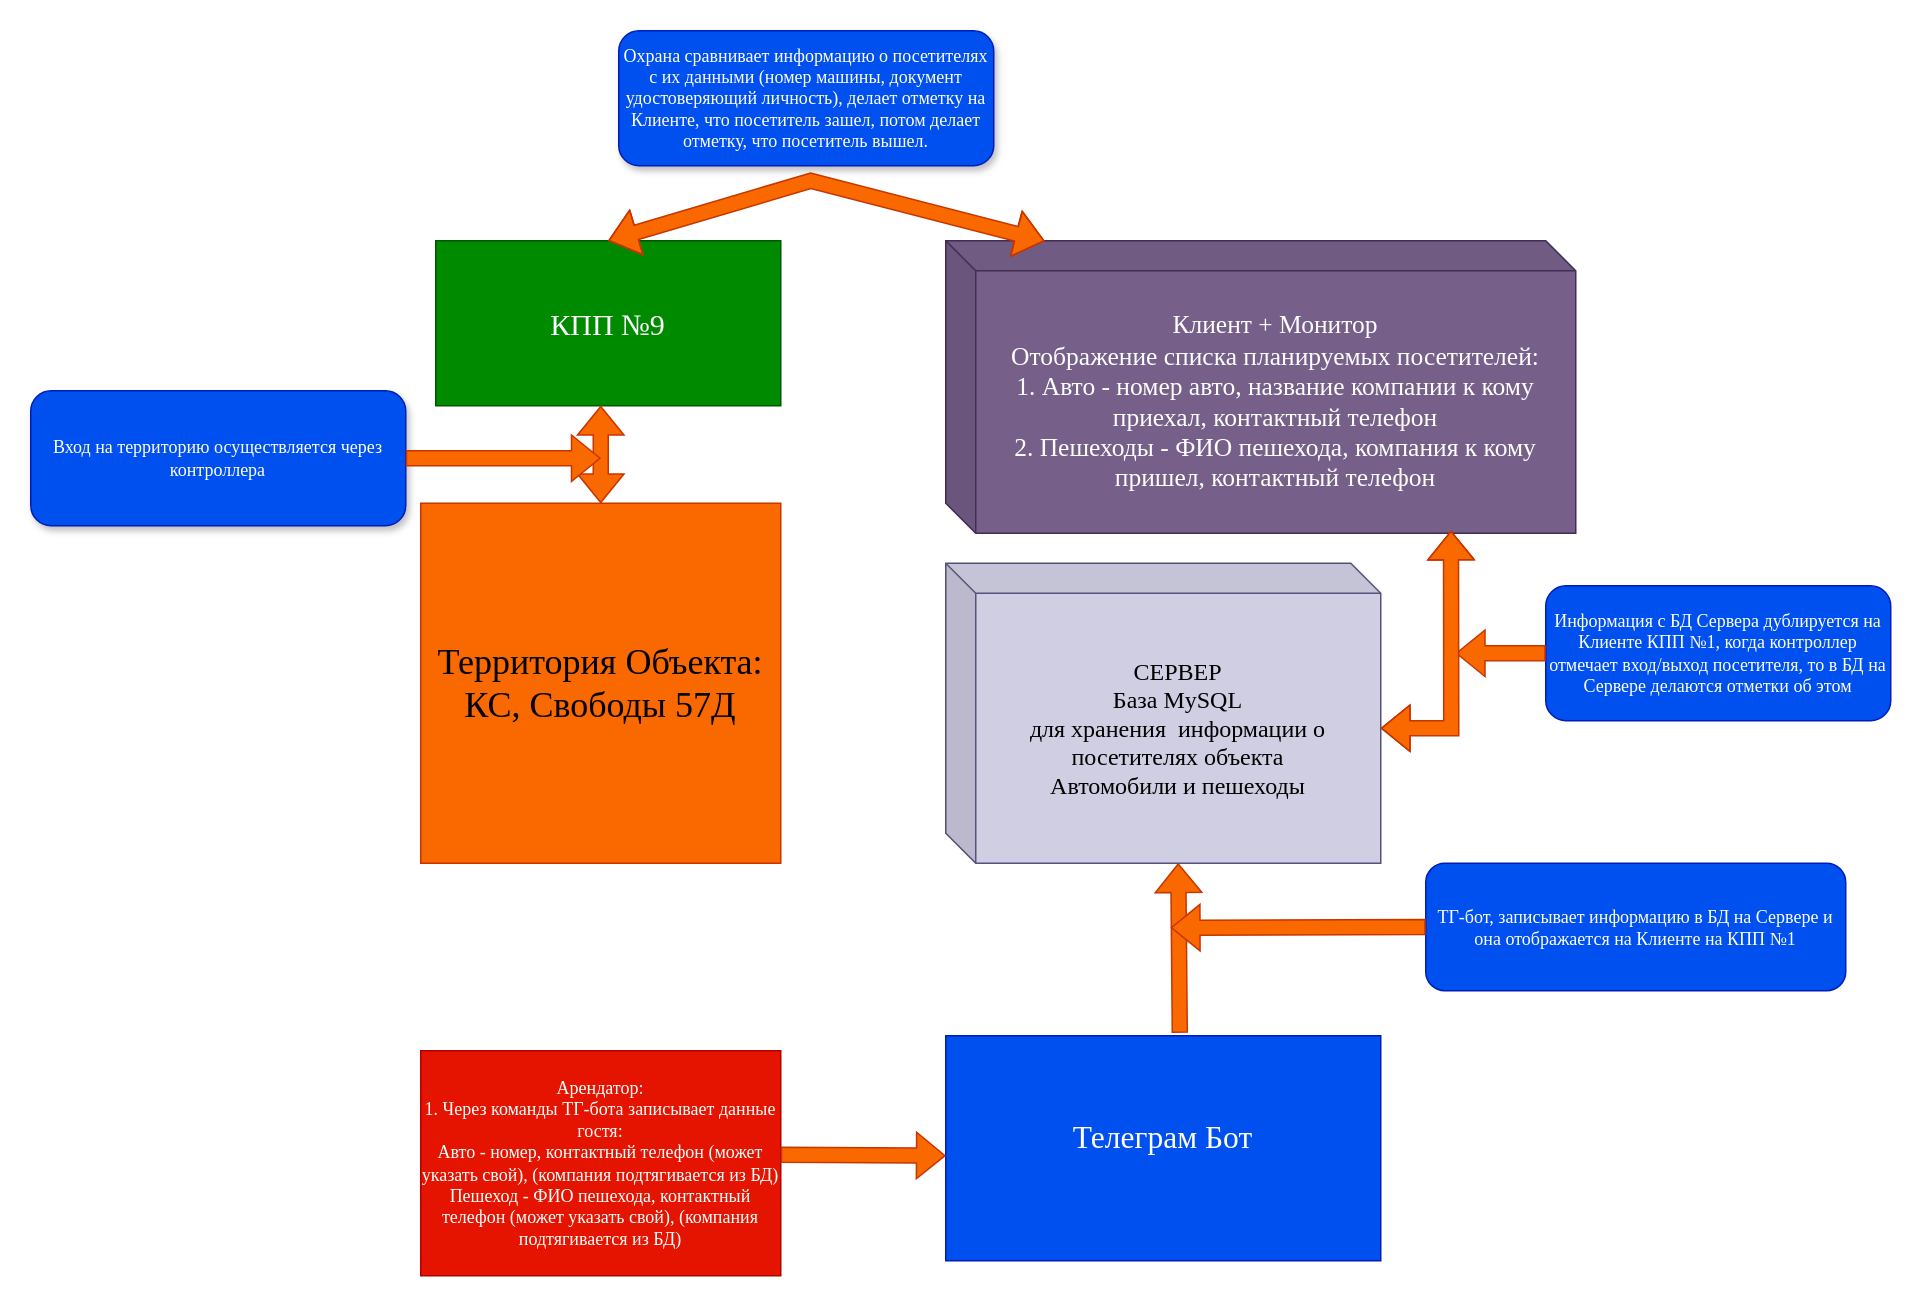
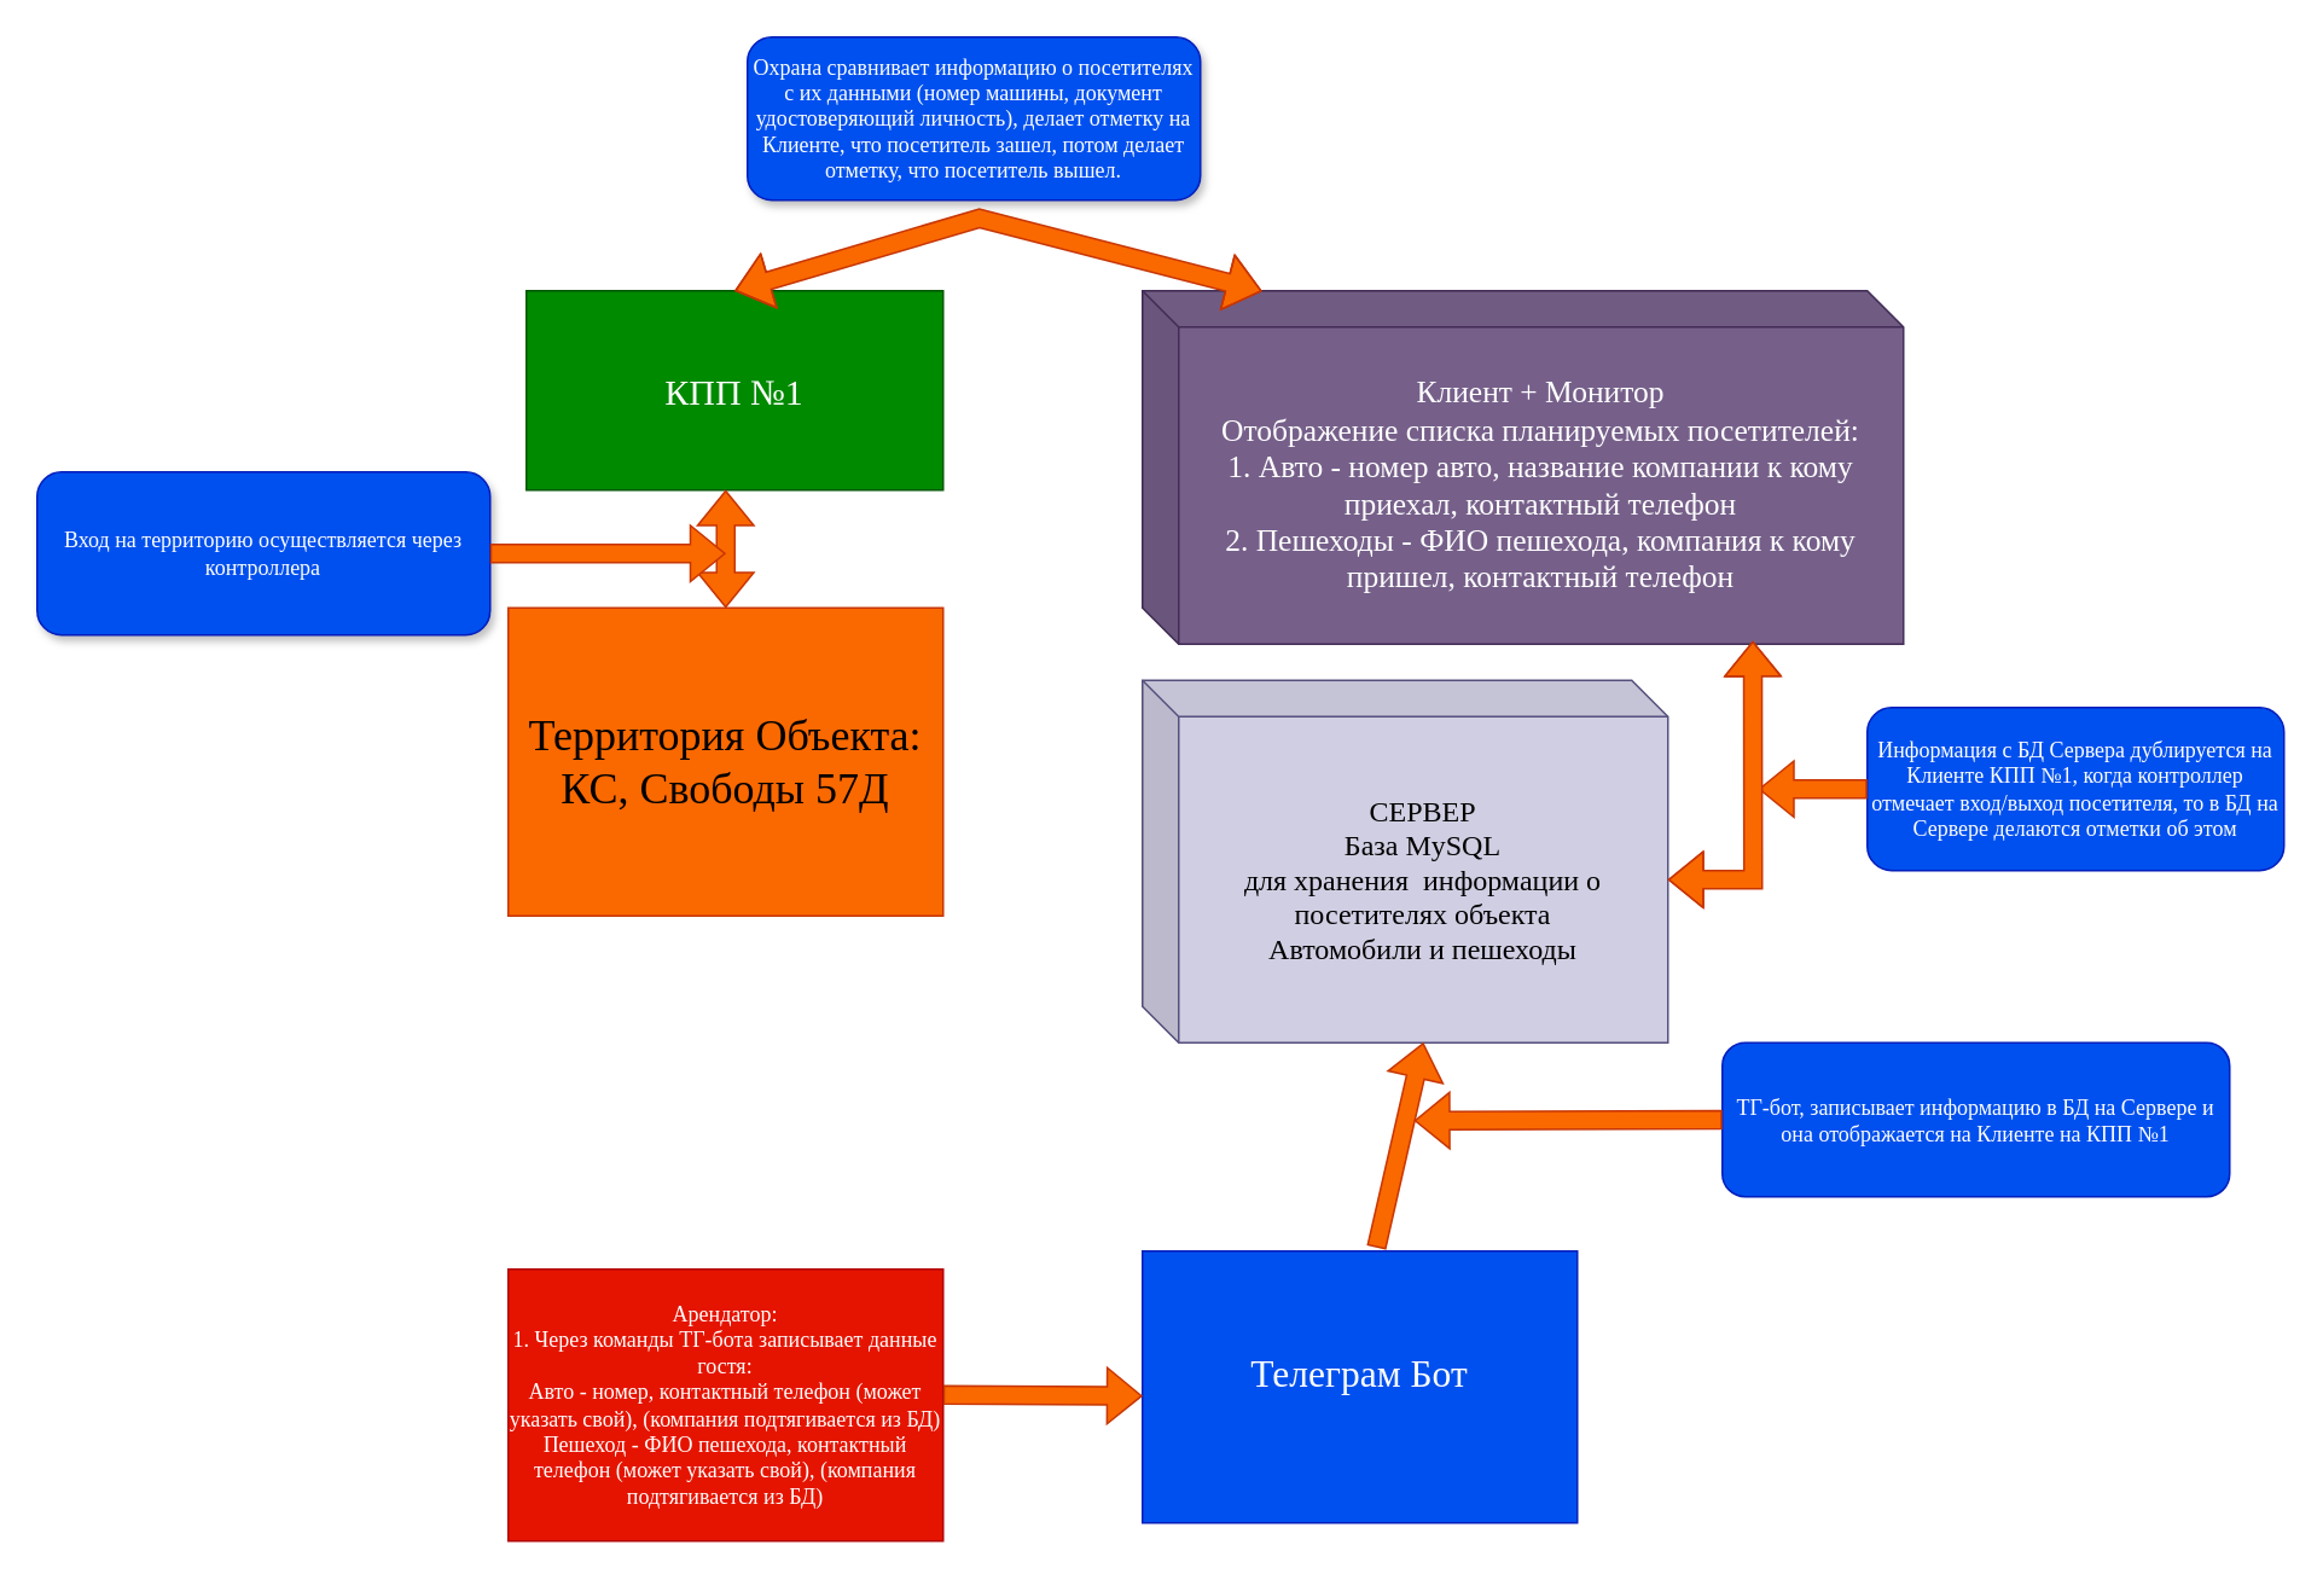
  <mxCell id="0" />
  <mxCell id="1" parent="0" />
- <mxCell id="2" value="&lt;font face=&quot;Comic Sans MS&quot; style=&quot;font-size: 24px;&quot;&gt;Территория Объекта: КС, Свободы 57Д&lt;/font&gt;" style="whiteSpace=wrap;html=1;aspect=fixed;fillColor=#fa6800;fontColor=#000000;strokeColor=#C73500;" vertex="1" parent="1"><mxGeometry x="280" y="335" width="240" height="240" as="geometry" /></mxCell>
+ <mxCell id="2" value="&lt;font face=&quot;Comic Sans MS&quot; style=&quot;font-size: 24px;&quot;&gt;Территория Объекта: КС, Свободы 57Д&lt;/font&gt;" style="whiteSpace=wrap;html=1;aspect=fixed;fillColor=#fa6800;fontColor=#000000;strokeColor=#C73500;" vertex="1" parent="1"><mxGeometry x="280" y="335" width="240" height="170" as="geometry" /></mxCell>
  <mxCell id="3" value="&lt;font face=&quot;Comic Sans MS&quot; style=&quot;font-size: 16px;&quot;&gt;СЕРВЕР&lt;/font&gt;&lt;div&gt;&lt;font face=&quot;Comic Sans MS&quot; style=&quot;font-size: 16px;&quot;&gt;База MySQL&lt;/font&gt;&lt;/div&gt;&lt;div&gt;&lt;font face=&quot;Comic Sans MS&quot; style=&quot;font-size: 16px;&quot;&gt;для хранения&amp;nbsp; информации о посетителях объекта&lt;/font&gt;&lt;/div&gt;&lt;div&gt;&lt;font face=&quot;Comic Sans MS&quot; style=&quot;font-size: 16px;&quot;&gt;Автомобили и пешеходы&lt;/font&gt;&lt;/div&gt;" style="shape=cube;whiteSpace=wrap;html=1;boundedLbl=1;backgroundOutline=1;darkOpacity=0.05;darkOpacity2=0.1;size=20;fillColor=#d0cee2;strokeColor=#56517e;" vertex="1" parent="1"><mxGeometry x="630" y="375" width="290" height="200" as="geometry" /></mxCell>
  <mxCell id="4" value="&lt;font face=&quot;Comic Sans MS&quot; style=&quot;font-size: 17px;&quot;&gt;Клиент + Монитор&lt;/font&gt;&lt;div&gt;&lt;font face=&quot;Comic Sans MS&quot; style=&quot;font-size: 17px;&quot;&gt;Отображение списка планируемых посетителей:&lt;/font&gt;&lt;/div&gt;&lt;div&gt;&lt;font face=&quot;Comic Sans MS&quot; style=&quot;font-size: 17px;&quot;&gt;1. Авто - номер авто, название компании к кому приехал, контактный телефон&lt;/font&gt;&lt;/div&gt;&lt;div&gt;&lt;font face=&quot;Comic Sans MS&quot; style=&quot;font-size: 17px;&quot;&gt;2. Пешеходы - ФИО пешехода, компания к кому пришел, контактный телефон&lt;/font&gt;&lt;/div&gt;" style="shape=cube;whiteSpace=wrap;html=1;boundedLbl=1;backgroundOutline=1;darkOpacity=0.05;darkOpacity2=0.1;fillColor=#76608a;fontColor=#ffffff;strokeColor=#432D57;" vertex="1" parent="1"><mxGeometry x="630" y="160" width="420" height="195" as="geometry" /></mxCell>
  <mxCell id="5" value="&lt;font face=&quot;Comic Sans MS&quot;&gt;Арендатор:&lt;/font&gt;&lt;div&gt;&lt;font face=&quot;Comic Sans MS&quot;&gt;1. Через команды ТГ-бота записывает данные гостя:&lt;/font&gt;&lt;/div&gt;&lt;div&gt;&lt;font face=&quot;Comic Sans MS&quot;&gt;Авто - номер, контактный телефон (может указать свой), (компания подтягивается из БД)&lt;/font&gt;&lt;/div&gt;&lt;div&gt;&lt;font face=&quot;Comic Sans MS&quot;&gt;Пешеход - ФИО пешехода, контактный телефон (может указать свой), (компания подтягивается из БД)&lt;/font&gt;&lt;/div&gt;" style="rounded=0;whiteSpace=wrap;html=1;fillColor=#e51400;fontColor=#ffffff;strokeColor=#B20000;" vertex="1" parent="1"><mxGeometry x="280" y="700" width="240" height="150" as="geometry" /></mxCell>
  <mxCell id="6" value="ТГ-бот, записывает информацию в БД на Сервере и она отображается на Клиенте на КПП №1" style="rounded=1;whiteSpace=wrap;html=1;fillColor=#0050ef;fontColor=#ffffff;strokeColor=#001DBC;fontFamily=Comic Sans MS;" vertex="1" parent="1"><mxGeometry x="950" y="575" width="280" height="85" as="geometry" /></mxCell>
- <mxCell id="7" value="&lt;font face=&quot;Comic Sans MS&quot; style=&quot;font-size: 21px;&quot;&gt;Телеграм Бот&lt;/font&gt;&lt;div&gt;&lt;br&gt;&lt;/div&gt;" style="rounded=0;whiteSpace=wrap;html=1;fillColor=#0050ef;strokeColor=#001DBC;fontColor=#ffffff;" vertex="1" parent="1"><mxGeometry x="630" y="690" width="290" height="150" as="geometry" /></mxCell>
+ <mxCell id="7" value="&lt;font face=&quot;Comic Sans MS&quot; style=&quot;font-size: 21px;&quot;&gt;Телеграм Бот&lt;/font&gt;&lt;div&gt;&lt;br&gt;&lt;/div&gt;" style="rounded=0;whiteSpace=wrap;html=1;fillColor=#0050ef;strokeColor=#001DBC;fontColor=#ffffff;" vertex="1" parent="1"><mxGeometry x="630" y="690" width="240" height="150" as="geometry" /></mxCell>
  <mxCell id="8" value="" style="shape=flexArrow;endArrow=classic;html=1;rounded=0;exitX=1;exitY=0.462;exitDx=0;exitDy=0;fillColor=#fa6800;strokeColor=#C73500;exitPerimeter=0;entryX=0;entryY=0.533;entryDx=0;entryDy=0;entryPerimeter=0;" edge="1" parent="1" source="5" target="7"><mxGeometry width="50" height="50" relative="1" as="geometry"><mxPoint x="720" y="520" as="sourcePoint" /><mxPoint x="630" y="760" as="targetPoint" /></mxGeometry></mxCell>
  <mxCell id="9" value="" style="shape=flexArrow;endArrow=classic;html=1;rounded=0;entryX=0;entryY=0;entryDx=155;entryDy=200;entryPerimeter=0;exitX=0.538;exitY=-0.013;exitDx=0;exitDy=0;exitPerimeter=0;fillColor=#fa6800;strokeColor=#C73500;" edge="1" parent="1" source="7" target="3"><mxGeometry width="50" height="50" relative="1" as="geometry"><mxPoint x="785" y="670" as="sourcePoint" /><mxPoint x="770" y="490" as="targetPoint" /></mxGeometry></mxCell>
  <mxCell id="10" value="" style="shape=flexArrow;endArrow=classic;html=1;rounded=0;exitX=0;exitY=0.5;exitDx=0;exitDy=0;fillColor=#fa6800;strokeColor=#C73500;" edge="1" parent="1" source="6"><mxGeometry width="50" height="50" relative="1" as="geometry"><mxPoint x="720" y="540" as="sourcePoint" /><mxPoint x="780" y="618" as="targetPoint" /></mxGeometry></mxCell>
  <mxCell id="11" value="Информация с БД Сервера дублируется на Клиенте КПП №1, когда контроллер отмечает вход/выход посетителя, то в БД на Сервере делаются отметки об этом" style="rounded=1;whiteSpace=wrap;html=1;fillColor=#0050ef;fontColor=#ffffff;strokeColor=#001DBC;fontFamily=Comic Sans MS;" vertex="1" parent="1"><mxGeometry x="1030" y="390" width="230" height="90" as="geometry" /></mxCell>
  <mxCell id="12" value="" style="shape=flexArrow;endArrow=classic;html=1;rounded=0;exitX=0;exitY=0.5;exitDx=0;exitDy=0;fillColor=#fa6800;strokeColor=#C73500;" edge="1" parent="1" source="11"><mxGeometry width="50" height="50" relative="1" as="geometry"><mxPoint x="1210" y="530" as="sourcePoint" /><mxPoint x="970" y="435" as="targetPoint" /></mxGeometry></mxCell>
- <mxCell id="13" value="&lt;font style=&quot;font-size: 20px;&quot; face=&quot;Comic Sans MS&quot;&gt;КПП №9&lt;/font&gt;" style="rounded=0;whiteSpace=wrap;html=1;fillColor=#008a00;fontColor=#ffffff;strokeColor=#005700;" vertex="1" parent="1"><mxGeometry x="290" y="160" width="230" height="110" as="geometry" /></mxCell>
+ <mxCell id="13" value="&lt;font style=&quot;font-size: 20px;&quot; face=&quot;Comic Sans MS&quot;&gt;КПП №1&lt;/font&gt;" style="rounded=0;whiteSpace=wrap;html=1;fillColor=#008a00;fontColor=#ffffff;strokeColor=#005700;" vertex="1" parent="1"><mxGeometry x="290" y="160" width="230" height="110" as="geometry" /></mxCell>
  <mxCell id="14" value="Охрана сравнивает информацию о посетителях с их данными (номер машины, документ удостоверяющий личность), делает отметку на Клиенте, что посетитель зашел, потом делает отметку, что посетитель вышел." style="rounded=1;whiteSpace=wrap;html=1;fillColor=#0050ef;fontColor=#ffffff;strokeColor=#001DBC;fontFamily=Comic Sans MS;shadow=1;" vertex="1" parent="1"><mxGeometry x="412" y="20" width="250" height="90" as="geometry" /></mxCell>
  <mxCell id="15" value="" style="shape=flexArrow;endArrow=classic;startArrow=classic;html=1;rounded=0;exitX=0.5;exitY=0;exitDx=0;exitDy=0;entryX=0.157;entryY=0.001;entryDx=0;entryDy=0;entryPerimeter=0;fillColor=#fa6800;strokeColor=#C73500;" edge="1" parent="1" source="13" target="4"><mxGeometry width="100" height="100" relative="1" as="geometry"><mxPoint x="590" y="280" as="sourcePoint" /><mxPoint x="690" y="360" as="targetPoint" /><Array as="points"><mxPoint x="540" y="120" /></Array></mxGeometry></mxCell>
  <mxCell id="16" value="" style="shape=flexArrow;endArrow=classic;startArrow=classic;html=1;rounded=0;exitX=0.5;exitY=0;exitDx=0;exitDy=0;fillColor=#fa6800;strokeColor=#C73500;" edge="1" parent="1" source="2"><mxGeometry width="100" height="100" relative="1" as="geometry"><mxPoint x="590" y="460" as="sourcePoint" /><mxPoint x="400" y="270" as="targetPoint" /></mxGeometry></mxCell>
  <mxCell id="17" value="Вход на территорию осуществляется через контроллера" style="rounded=1;whiteSpace=wrap;html=1;fillColor=#0050ef;fontColor=#ffffff;strokeColor=#001DBC;fontFamily=Comic Sans MS;shadow=1;" vertex="1" parent="1"><mxGeometry x="20" y="260" width="250" height="90" as="geometry" /></mxCell>
  <mxCell id="18" value="" style="shape=flexArrow;endArrow=classic;html=1;rounded=0;exitX=1;exitY=0.5;exitDx=0;exitDy=0;fillColor=#fa6800;strokeColor=#C73500;" edge="1" parent="1" source="17"><mxGeometry width="50" height="50" relative="1" as="geometry"><mxPoint x="610" y="440" as="sourcePoint" /><mxPoint x="400" y="305" as="targetPoint" /></mxGeometry></mxCell>
  <mxCell id="19" value="" style="shape=flexArrow;endArrow=classic;startArrow=classic;html=1;rounded=0;fillColor=#fa6800;strokeColor=#C73500;entryX=0.802;entryY=0.991;entryDx=0;entryDy=0;entryPerimeter=0;exitX=0;exitY=0;exitDx=290;exitDy=110;exitPerimeter=0;" edge="1" parent="1" source="3" target="4"><mxGeometry width="100" height="100" relative="1" as="geometry"><mxPoint x="970" y="550" as="sourcePoint" /><mxPoint x="970" y="410" as="targetPoint" /><Array as="points"><mxPoint x="967" y="485" /></Array></mxGeometry></mxCell>
